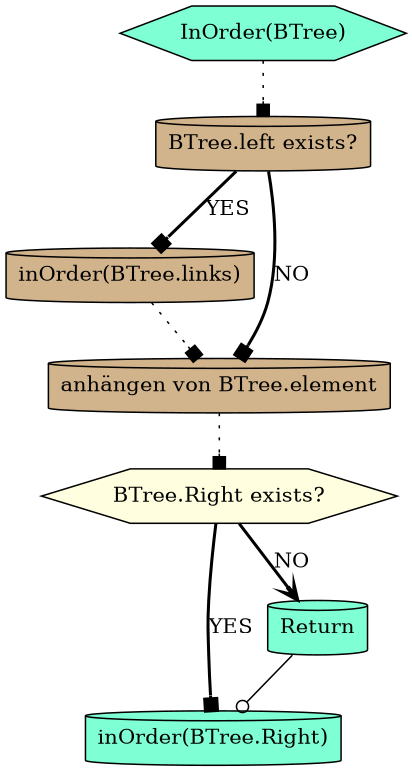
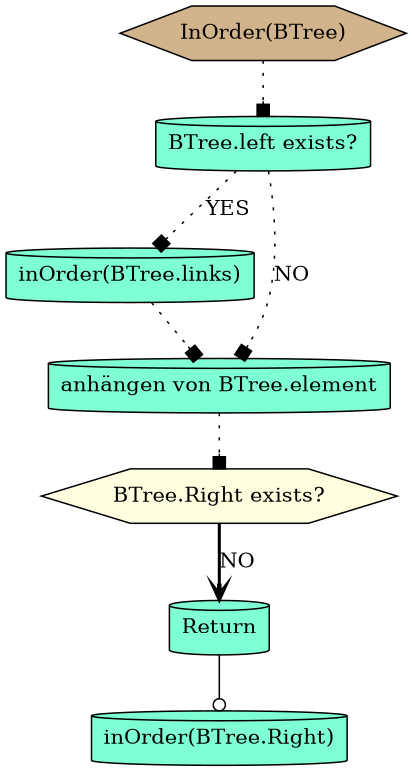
  digraph {
    compound=true
    node [fillcolor=tan shape=cylinder style=filled]
    edge [arrowhead=box style=dotted]
-   n1 [fillcolor=aquamarine label="InOrder(BTree)" shape=hexagon]
-   n2 [label="BTree.left exists?"]
-   n3 [label="inOrder(BTree.links)"]
-   n4 [label="anhängen von BTree.element"]
+   n1 [label="InOrder(BTree)" shape=hexagon]
+   n2 [fillcolor=aquamarine label="BTree.left exists?"]
+   n3 [fillcolor=aquamarine label="inOrder(BTree.links)"]
+   n4 [fillcolor=aquamarine label="anhängen von BTree.element"]
    n5 [fillcolor=lightyellow label="BTree.Right exists?" shape=hexagon]
    n6 [fillcolor=aquamarine label="inOrder(BTree.Right)"]
    n7 [fillcolor=aquamarine label=Return]
    n1 -> n2
-   n2 -> n3 [label=YES style=bold]
-   n2 -> n4 [label=NO style=bold]
+   n2 -> n3 [label=YES]
+   n2 -> n4 [label=NO]
    n3 -> n4
    n4 -> n5
-   n5 -> n6 [label=YES style=bold]
    n5 -> n7 [arrowhead=vee label=NO style=bold]
    n7 -> n6 [arrowhead=odot style=solid]
  }
